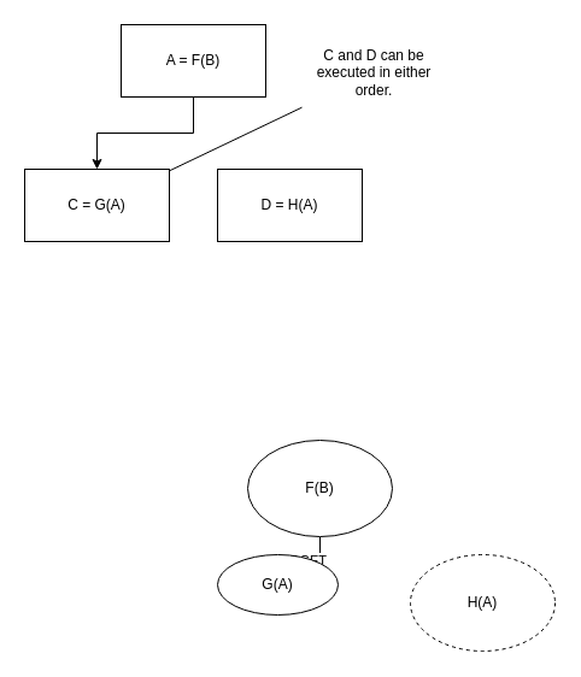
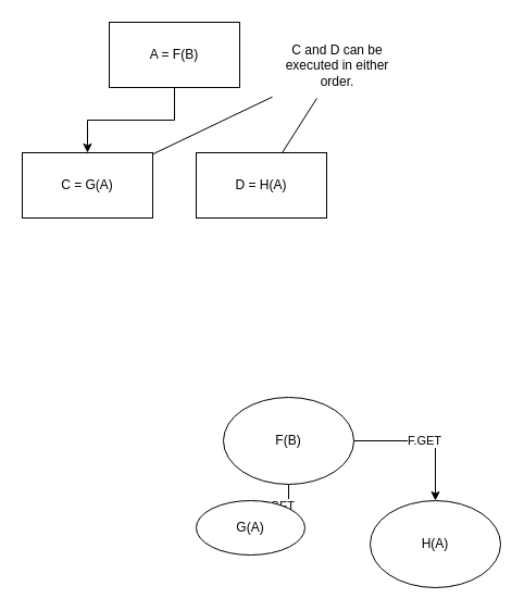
  <mxCell id="0" />
  <mxCell id="1" parent="0" />
  <mxCell id="2" value="" style="endArrow=none;html=1;" edge="1" parent="1" source="5" target="7"><mxGeometry width="50" height="50" relative="1" as="geometry"><mxPoint x="120" y="300" as="sourcePoint" /><mxPoint x="170" y="250" as="targetPoint" /></mxGeometry></mxCell>
  <mxCell id="3" style="edgeStyle=orthogonalEdgeStyle;rounded=0;orthogonalLoop=1;jettySize=auto;html=1;" edge="1" parent="1" source="4" target="5"><mxGeometry relative="1" as="geometry" /></mxCell>
  <mxCell id="4" value="A = F(B)" style="rounded=0;whiteSpace=wrap;html=1;" vertex="1" parent="1"><mxGeometry x="100" y="20" width="120" height="60" as="geometry" /></mxCell>
  <mxCell id="5" value="C = G(A)" style="rounded=0;whiteSpace=wrap;html=1;" vertex="1" parent="1"><mxGeometry x="20" y="140" width="120" height="60" as="geometry" /></mxCell>
  <mxCell id="6" value="D = H(A)" style="rounded=0;whiteSpace=wrap;html=1;" vertex="1" parent="1"><mxGeometry x="180" y="140" width="120" height="60" as="geometry" /></mxCell>
  <mxCell id="7" value="C and D can be executed in either order." style="text;html=1;strokeColor=none;fillColor=none;align=center;verticalAlign=middle;whiteSpace=wrap;rounded=0;" vertex="1" parent="1"><mxGeometry x="250" y="30" width="120" height="60" as="geometry" /></mxCell>
+ <mxCell id="8" value="" style="endArrow=none;html=1;" edge="1" parent="1" source="6" target="7"><mxGeometry width="50" height="50" relative="1" as="geometry"><mxPoint x="330" y="260" as="sourcePoint" /><mxPoint x="380" y="210" as="targetPoint" /></mxGeometry></mxCell>
+ <mxCell id="9" value="F.GET" style="edgeStyle=orthogonalEdgeStyle;rounded=0;orthogonalLoop=1;jettySize=auto;html=1;" edge="1" parent="1" source="11" target="12"><mxGeometry relative="1" as="geometry" /></mxCell>
  <mxCell id="10" value="F.GET" style="edgeStyle=orthogonalEdgeStyle;rounded=0;orthogonalLoop=1;jettySize=auto;html=1;" edge="1" parent="1" source="11" target="13"><mxGeometry relative="1" as="geometry" /></mxCell>
  <mxCell id="11" value="F(B)" style="ellipse;whiteSpace=wrap;html=1;" vertex="1" parent="1"><mxGeometry x="205" y="365" width="120" height="80" as="geometry" /></mxCell>
- <mxCell id="12" value="H(A)" style="ellipse;whiteSpace=wrap;html=1;dashed=1;" vertex="1" parent="1"><mxGeometry x="340" y="460" width="120" height="80" as="geometry" /></mxCell>
+ <mxCell id="12" value="H(A)" style="ellipse;whiteSpace=wrap;html=1;" vertex="1" parent="1"><mxGeometry x="340" y="460" width="120" height="80" as="geometry" /></mxCell>
  <mxCell id="13" value="G(A)" style="ellipse;whiteSpace=wrap;html=1;" vertex="1" parent="1"><mxGeometry x="180" y="460" width="100" height="50" as="geometry" /></mxCell>
